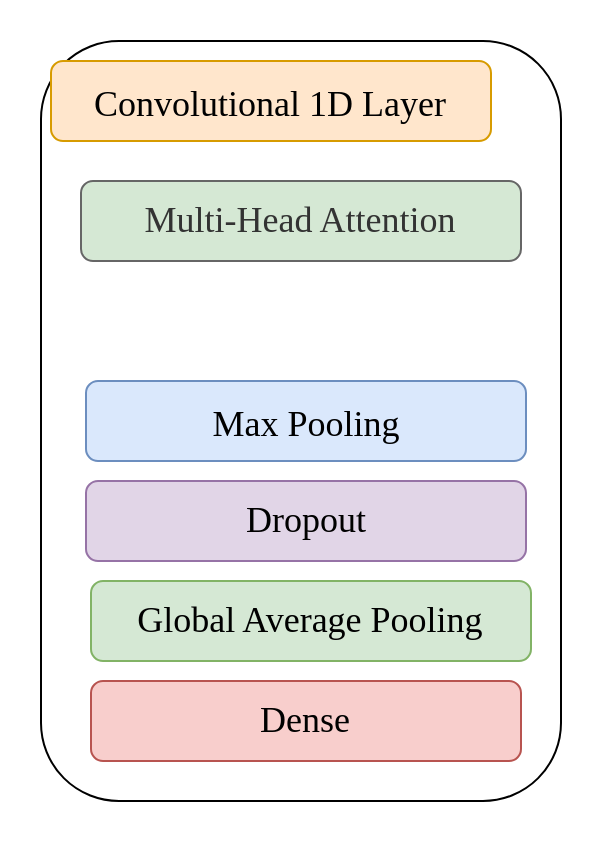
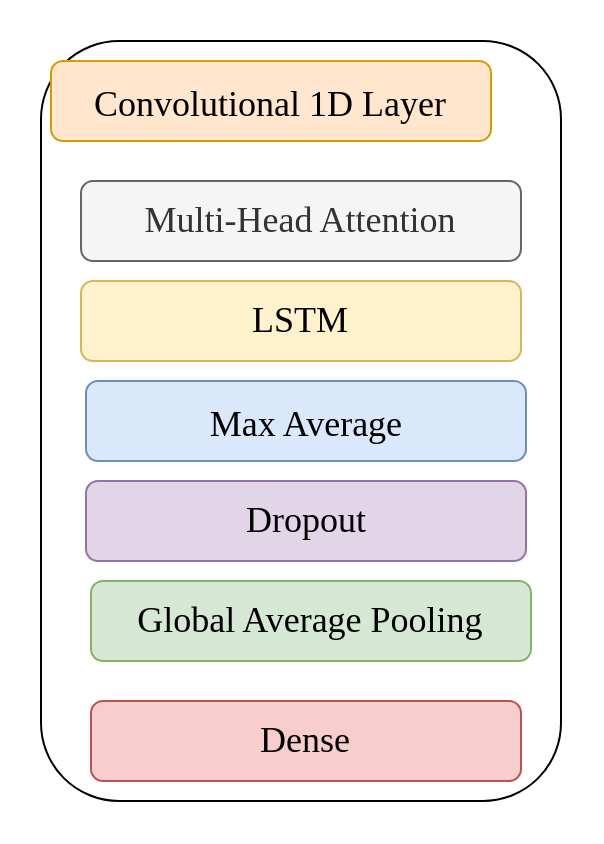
  <mxCell id="0" />
  <mxCell id="1" parent="0" />
  <mxCell id="2" value="" style="rounded=1;whiteSpace=wrap;html=1;fillColor=default;strokeColor=default;fontColor=default;" parent="1" vertex="1"><mxGeometry x="20" y="20" width="260" height="380" as="geometry" /></mxCell>
  <mxCell id="3" value="&lt;font style=&quot;font-size: 24px&quot; face=&quot;Lucida Console&quot;&gt;&lt;font style=&quot;font-size: 18px&quot;&gt;Convolutional 1D Layer&lt;/font&gt;&lt;br&gt;&lt;/font&gt;" style="rounded=1;whiteSpace=wrap;html=1;strokeColor=#d79b00;fillColor=#ffe6cc;fontColor=default;" parent="1" vertex="1"><mxGeometry x="25" y="30" width="220" height="40" as="geometry" /></mxCell>
- <mxCell id="4" value="&lt;font style=&quot;font-size: 18px&quot; face=&quot;Lucida Console&quot;&gt;Max Pooling&lt;/font&gt;&lt;font style=&quot;font-size: 24px&quot; face=&quot;Lucida Console&quot;&gt;&lt;br&gt;&lt;/font&gt;" style="rounded=1;whiteSpace=wrap;html=1;strokeColor=#6c8ebf;fillColor=#dae8fc;fontColor=default;" parent="1" vertex="1"><mxGeometry x="42.5" y="190" width="220" height="40" as="geometry" /></mxCell>
+ <mxCell id="4" value="&lt;font style=&quot;font-size: 18px&quot; face=&quot;Lucida Console&quot;&gt;Max Average&lt;/font&gt;&lt;font style=&quot;font-size: 24px&quot; face=&quot;Lucida Console&quot;&gt;&lt;br&gt;&lt;/font&gt;" style="rounded=1;whiteSpace=wrap;html=1;strokeColor=#6c8ebf;fillColor=#dae8fc;fontColor=default;" parent="1" vertex="1"><mxGeometry x="42.5" y="190" width="220" height="40" as="geometry" /></mxCell>
  <mxCell id="5" value="&lt;font style=&quot;font-size: 18px&quot; face=&quot;Lucida Console&quot;&gt;Global Average Pooling&lt;/font&gt;" style="rounded=1;whiteSpace=wrap;html=1;strokeColor=#82b366;fillColor=#d5e8d4;fontColor=default;" parent="1" vertex="1"><mxGeometry x="45" y="290" width="220" height="40" as="geometry" /></mxCell>
- <mxCell id="6" value="&lt;font style=&quot;font-size: 18px&quot; face=&quot;Lucida Console&quot;&gt;Dense&lt;/font&gt;" style="rounded=1;whiteSpace=wrap;html=1;strokeColor=#b85450;fillColor=#f8cecc;fontColor=default;" parent="1" vertex="1"><mxGeometry x="45" y="340" width="215" height="40" as="geometry" /></mxCell>
+ <mxCell id="6" value="&lt;font style=&quot;font-size: 18px&quot; face=&quot;Lucida Console&quot;&gt;Dense&lt;/font&gt;" style="rounded=1;whiteSpace=wrap;html=1;strokeColor=#b85450;fillColor=#f8cecc;fontColor=default;" parent="1" vertex="1"><mxGeometry x="45" y="350" width="215" height="40" as="geometry" /></mxCell>
  <mxCell id="7" value="&lt;font style=&quot;font-size: 18px&quot; face=&quot;Lucida Console&quot;&gt;Dropout&lt;/font&gt;" style="rounded=1;whiteSpace=wrap;html=1;strokeColor=#9673a6;fillColor=#e1d5e7;fontColor=default;" parent="1" vertex="1"><mxGeometry x="42.5" y="240" width="220" height="40" as="geometry" /></mxCell>
- <mxCell id="9" value="&lt;font style=&quot;font-size: 18px&quot; face=&quot;Lucida Console&quot;&gt;Multi-Head Attention&lt;/font&gt;" style="rounded=1;whiteSpace=wrap;html=1;strokeColor=#666666;fillColor=#d5e8d4;fontColor=#333333;" vertex="1" parent="1"><mxGeometry x="40" y="90" width="220" height="40" as="geometry" /></mxCell>
+ <mxCell id="8" value="&lt;font style=&quot;font-size: 18px&quot; face=&quot;Lucida Console&quot;&gt;LSTM&lt;/font&gt;" style="rounded=1;whiteSpace=wrap;html=1;strokeColor=#d6b656;fillColor=#fff2cc;fontColor=default;" vertex="1" parent="1"><mxGeometry x="40" y="140" width="220" height="40" as="geometry" /></mxCell>
+ <mxCell id="9" value="&lt;font style=&quot;font-size: 18px&quot; face=&quot;Lucida Console&quot;&gt;Multi-Head Attention&lt;/font&gt;" style="rounded=1;whiteSpace=wrap;html=1;strokeColor=#666666;fillColor=#f5f5f5;fontColor=#333333;" vertex="1" parent="1"><mxGeometry x="40" y="90" width="220" height="40" as="geometry" /></mxCell>
